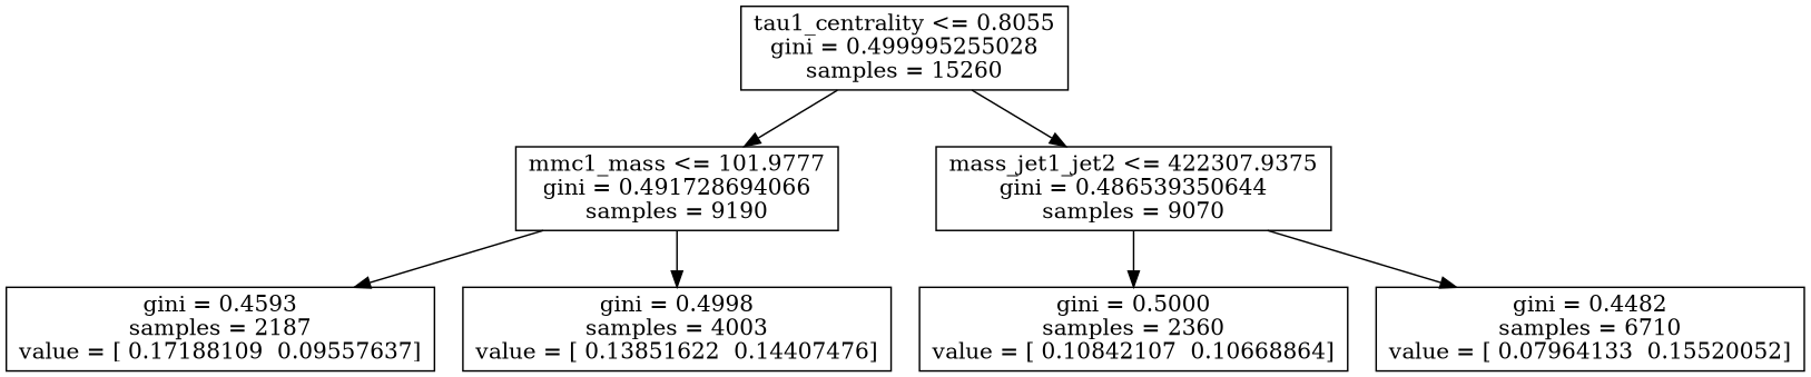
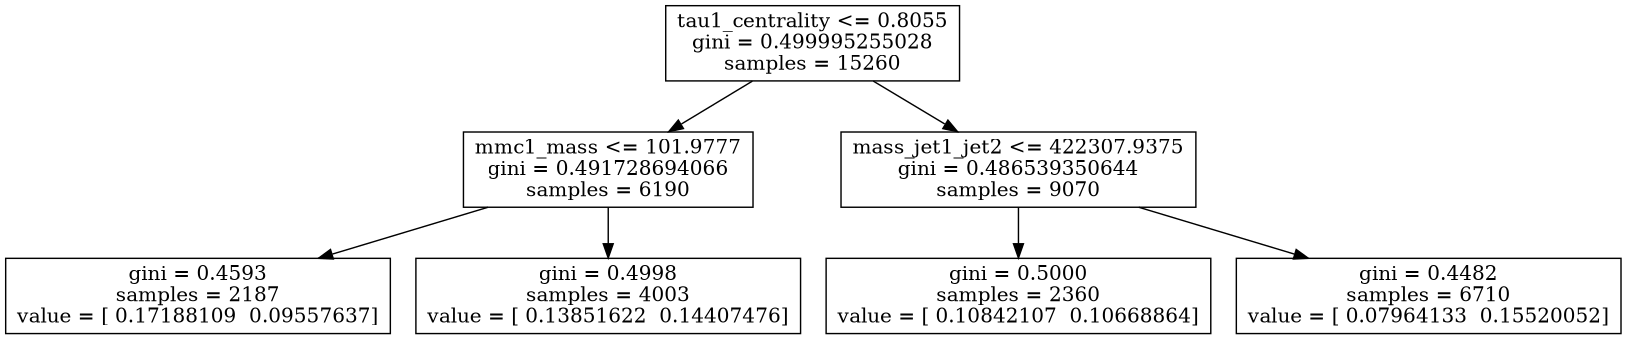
  digraph {
    node [shape=box]
    n1 [label="tau1_centrality <= 0.8055\ngini = 0.499995255028\nsamples = 15260"]
-   n2 [label="mmc1_mass <= 101.9777\ngini = 0.491728694066\nsamples = 9190"]
+   n2 [label="mmc1_mass <= 101.9777\ngini = 0.491728694066\nsamples = 6190"]
    n3 [label="mass_jet1_jet2 <= 422307.9375\ngini = 0.486539350644\nsamples = 9070"]
    n4 [label="gini = 0.4593\nsamples = 2187\nvalue = [ 0.17188109  0.09557637]"]
    n5 [label="gini = 0.4998\nsamples = 4003\nvalue = [ 0.13851622  0.14407476]"]
    n6 [label="gini = 0.5000\nsamples = 2360\nvalue = [ 0.10842107  0.10668864]"]
    n7 [label="gini = 0.4482\nsamples = 6710\nvalue = [ 0.07964133  0.15520052]"]
    n1 -> n2
    n1 -> n3
    n2 -> n4
    n2 -> n5
    n3 -> n6
    n3 -> n7
  }
